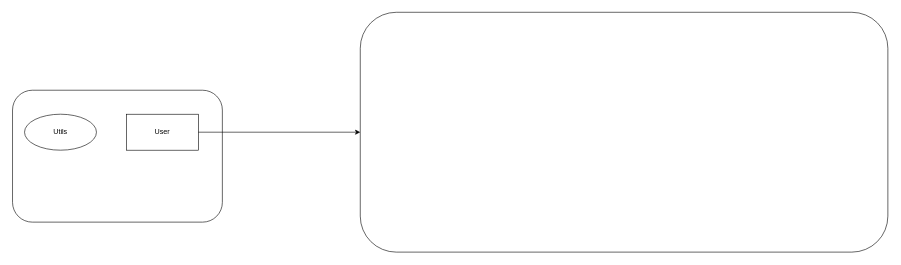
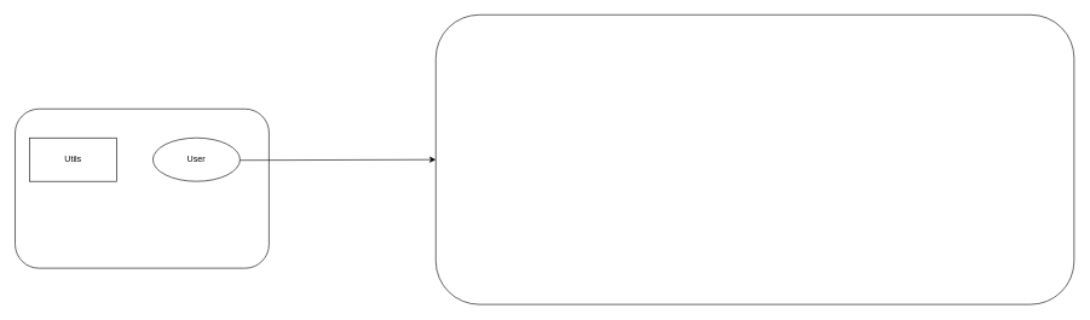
  <mxCell id="0" />
  <mxCell id="1" parent="0" />
  <mxCell id="2" value="" style="rounded=1;whiteSpace=wrap;html=1;" vertex="1" parent="1"><mxGeometry x="20" y="150" width="350" height="220" as="geometry" /></mxCell>
- <mxCell id="3" value="Utils" style="ellipse;whiteSpace=wrap;html=1;" vertex="1" parent="1"><mxGeometry x="40" y="190" width="120" height="60" as="geometry" /></mxCell>
- <mxCell id="4" value="User" style="rounded=0;whiteSpace=wrap;html=1;" vertex="1" parent="1"><mxGeometry x="210" y="190" width="120" height="60" as="geometry" /></mxCell>
+ <mxCell id="3" value="Utils" style="rounded=0;whiteSpace=wrap;html=1;" vertex="1" parent="1"><mxGeometry x="40" y="190" width="120" height="60" as="geometry" /></mxCell>
+ <mxCell id="4" value="User" style="ellipse;whiteSpace=wrap;html=1;" vertex="1" parent="1"><mxGeometry x="210" y="190" width="120" height="60" as="geometry" /></mxCell>
  <mxCell id="5" value="" style="endArrow=classic;html=1;rounded=0;entryX=0;entryY=0.5;entryDx=0;entryDy=0;" edge="1" parent="1" source="4" target="6"><mxGeometry width="50" height="50" relative="1" as="geometry"><mxPoint x="270" y="100" as="sourcePoint" /><mxPoint x="570" y="140" as="targetPoint" /></mxGeometry></mxCell>
  <mxCell id="6" value="" style="rounded=1;whiteSpace=wrap;html=1;" vertex="1" parent="1"><mxGeometry x="600" y="20" width="880" height="400" as="geometry" /></mxCell>
